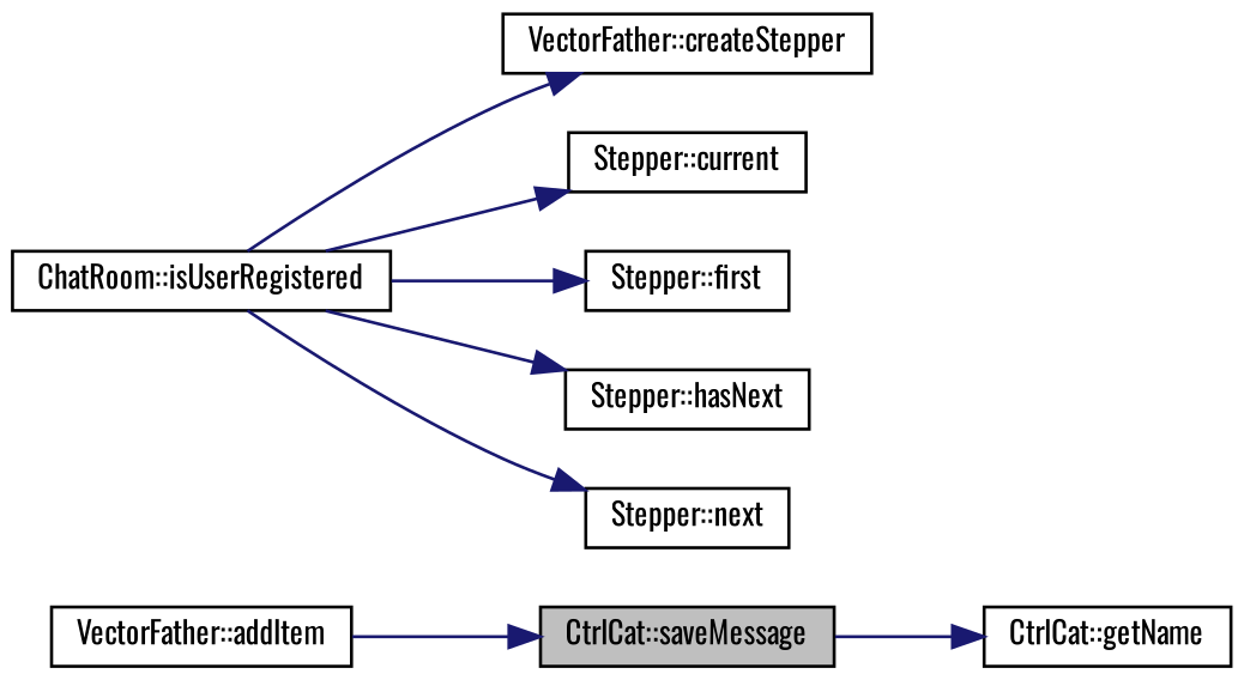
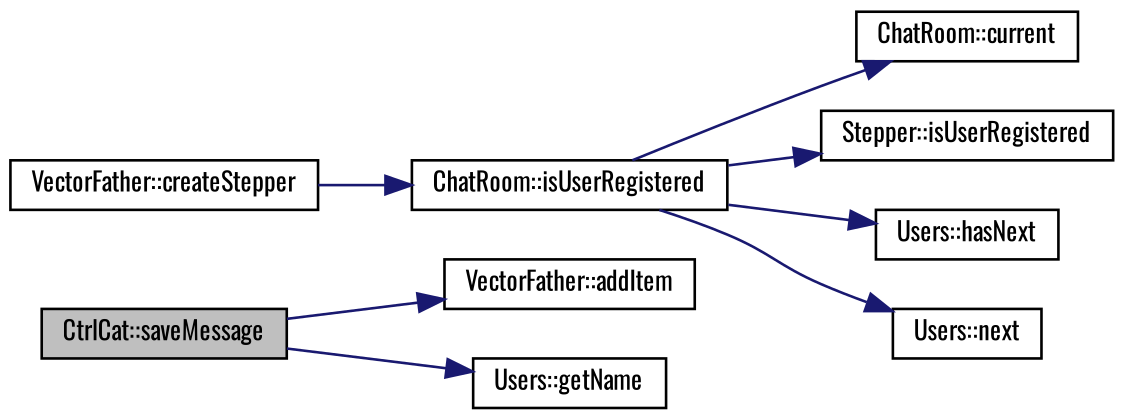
  digraph {
    fontname=Oswald
    rankdir=LR
    node [color=black fillcolor=white fontname=Oswald fontsize=10 shape=record style=filled]
    edge [color=midnightblue fontname=Oswald fontsize=10 labelfontname=Helvetica labelfontsize=10 style=solid]
    n1 [fillcolor=grey75 fontcolor=black height=0.2 label="CtrlCat::saveMessage" width=0.4]
    n2 [height=0.2 label="VectorFather::addItem" width=0.4]
-   n3 [height=0.2 label="CtrlCat::getName" width=0.4]
+   n3 [height=0.2 label="Users::getName" width=0.4]
    n4 [height=0.2 label="ChatRoom::isUserRegistered" width=0.4]
    n5 [height=0.2 label="VectorFather::createStepper" width=0.4]
-   n6 [height=0.2 label="Stepper::current" width=0.4]
-   n7 [height=0.2 label="Stepper::first" width=0.4]
-   n8 [height=0.2 label="Stepper::hasNext" width=0.4]
-   n9 [height=0.2 label="Stepper::next" width=0.4]
-   n2 -> n1
+   n6 [height=0.2 label="ChatRoom::current" width=0.4]
+   n7 [height=0.2 label="Stepper::isUserRegistered" width=0.4]
+   n8 [height=0.2 label="Users::hasNext" width=0.4]
+   n9 [height=0.2 label="Users::next" width=0.4]
+   n1 -> n2
    n1 -> n3
-   n4 -> n5
+   n5 -> n4
    n4 -> n6
    n4 -> n7
    n4 -> n8
    n4 -> n9
  }
